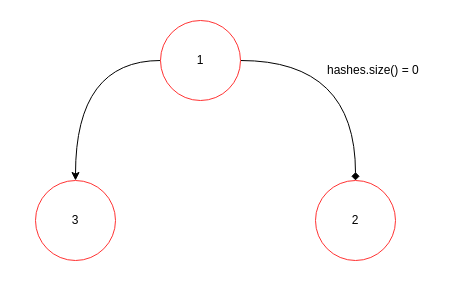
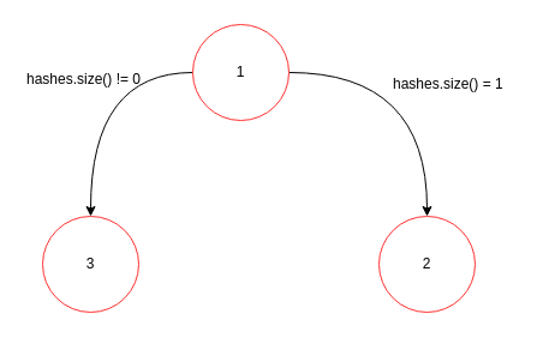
  <mxCell id="0" />
  <mxCell id="1" parent="0" />
  <mxCell id="2" style="edgeStyle=orthogonalEdgeStyle;curved=1;rounded=0;orthogonalLoop=1;jettySize=auto;html=1;exitX=0;exitY=0.5;exitDx=0;exitDy=0;entryX=0.5;entryY=0;entryDx=0;entryDy=0;" edge="1" parent="1" source="4" target="5"><mxGeometry relative="1" as="geometry" /></mxCell>
- <mxCell id="3" style="edgeStyle=orthogonalEdgeStyle;curved=1;rounded=0;orthogonalLoop=1;jettySize=auto;html=1;exitX=1;exitY=0.5;exitDx=0;exitDy=0;entryX=0.5;entryY=0;entryDx=0;entryDy=0;endArrow=diamond;" edge="1" parent="1" source="4" target="6"><mxGeometry relative="1" as="geometry" /></mxCell>
+ <mxCell id="3" style="edgeStyle=orthogonalEdgeStyle;curved=1;rounded=0;orthogonalLoop=1;jettySize=auto;html=1;exitX=1;exitY=0.5;exitDx=0;exitDy=0;entryX=0.5;entryY=0;entryDx=0;entryDy=0;" edge="1" parent="1" source="4" target="6"><mxGeometry relative="1" as="geometry" /></mxCell>
  <mxCell id="4" value="1" style="ellipse;whiteSpace=wrap;html=1;aspect=fixed;strokeColor=#FF3333;" vertex="1" parent="1"><mxGeometry x="160" y="20" width="80" height="80" as="geometry" /></mxCell>
  <mxCell id="5" value="3" style="ellipse;whiteSpace=wrap;html=1;aspect=fixed;strokeColor=#FF3333;" vertex="1" parent="1"><mxGeometry x="35" y="180" width="80" height="80" as="geometry" /></mxCell>
  <mxCell id="6" value="2" style="ellipse;whiteSpace=wrap;html=1;aspect=fixed;strokeColor=#FF3333;" vertex="1" parent="1"><mxGeometry x="315" y="180" width="80" height="80" as="geometry" /></mxCell>
- <mxCell id="7" value="hashes.size() = 0" style="text;html=1;resizable=0;points=[];autosize=1;align=left;verticalAlign=top;spacingTop=-4;" vertex="1" parent="1"><mxGeometry x="325" y="60" width="110" height="20" as="geometry" /></mxCell>
+ <mxCell id="7" value="hashes.size() = 1" style="text;html=1;resizable=0;points=[];autosize=1;align=left;verticalAlign=top;spacingTop=-4;" vertex="1" parent="1"><mxGeometry x="325" y="60" width="110" height="20" as="geometry" /></mxCell>
+ <mxCell id="8" value="hashes.size() != 0" style="text;html=1;resizable=0;points=[];autosize=1;align=left;verticalAlign=top;spacingTop=-4;" vertex="1" parent="1"><mxGeometry x="20" y="56" width="110" height="20" as="geometry" /></mxCell>
